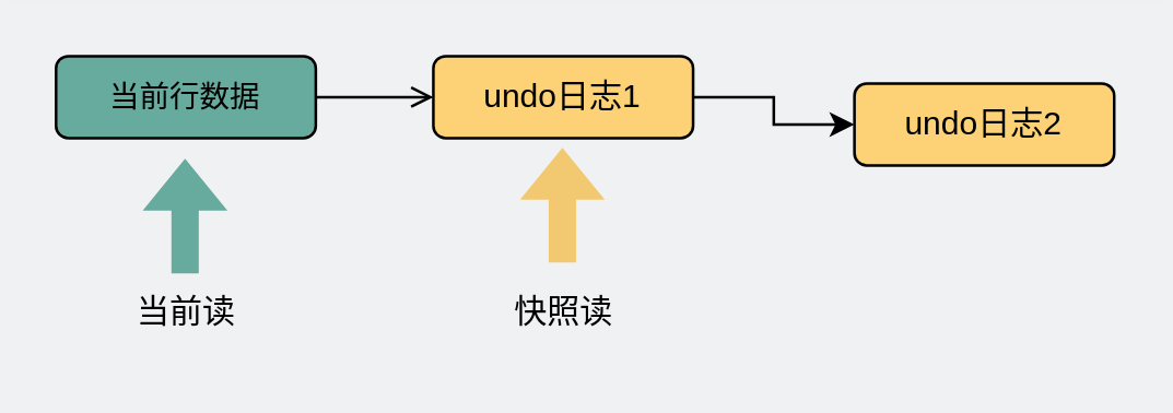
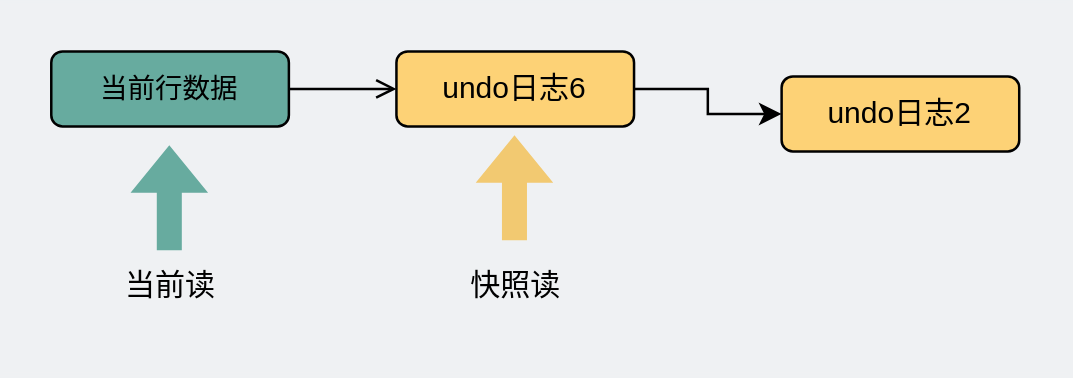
  <mxCell id="0" />
  <mxCell id="1" parent="0" />
  <mxCell id="2" style="edgeStyle=orthogonalEdgeStyle;rounded=0;orthogonalLoop=1;jettySize=auto;html=1;exitX=1;exitY=0.5;exitDx=0;exitDy=0;endArrow=open;" parent="1" source="3" target="5" edge="1"><mxGeometry relative="1" as="geometry" /></mxCell>
  <mxCell id="3" value="&lt;span style=&quot;font-size: 11px&quot;&gt;当前行数据&lt;/span&gt;" style="rounded=1;whiteSpace=wrap;html=1;fillColor=#67AB9F;" parent="1" vertex="1"><mxGeometry x="20" y="20" width="95" height="30" as="geometry" /></mxCell>
  <mxCell id="4" style="edgeStyle=orthogonalEdgeStyle;rounded=0;orthogonalLoop=1;jettySize=auto;html=1;exitX=1;exitY=0.5;exitDx=0;exitDy=0;entryX=0;entryY=0.5;entryDx=0;entryDy=0;" parent="1" source="5" target="6" edge="1"><mxGeometry relative="1" as="geometry" /></mxCell>
- <mxCell id="5" value="undo日志1" style="rounded=1;whiteSpace=wrap;html=1;fillColor=#FDD276;" parent="1" vertex="1"><mxGeometry x="158" y="20" width="95" height="30" as="geometry" /></mxCell>
+ <mxCell id="5" value="undo日志6" style="rounded=1;whiteSpace=wrap;html=1;fillColor=#FDD276;" parent="1" vertex="1"><mxGeometry x="158" y="20" width="95" height="30" as="geometry" /></mxCell>
  <mxCell id="6" value="undo日志2" style="rounded=1;whiteSpace=wrap;html=1;fillColor=#FDD276;" parent="1" vertex="1"><mxGeometry x="312" y="30" width="95" height="30" as="geometry" /></mxCell>
  <mxCell id="7" value="" style="shape=flexArrow;endArrow=classic;html=1;rounded=0;strokeColor=none;fillColor=#67AB9F;" parent="1" edge="1"><mxGeometry width="50" height="50" relative="1" as="geometry"><mxPoint x="67.19" y="100" as="sourcePoint" /><mxPoint x="67.19" y="57" as="targetPoint" /></mxGeometry></mxCell>
  <mxCell id="8" value="当前读" style="text;html=1;strokeColor=none;fillColor=none;align=center;verticalAlign=middle;whiteSpace=wrap;rounded=0;" parent="1" vertex="1"><mxGeometry x="37.5" y="99" width="60" height="30" as="geometry" /></mxCell>
  <mxCell id="9" value="" style="shape=flexArrow;endArrow=classic;html=1;rounded=0;strokeColor=none;fillColor=#F2C971;" parent="1" edge="1"><mxGeometry width="50" height="50" relative="1" as="geometry"><mxPoint x="205.19" y="96" as="sourcePoint" /><mxPoint x="205.19" y="53" as="targetPoint" /></mxGeometry></mxCell>
  <mxCell id="10" value="快照读" style="text;html=1;strokeColor=none;fillColor=none;align=center;verticalAlign=middle;whiteSpace=wrap;rounded=0;" parent="1" vertex="1"><mxGeometry x="175.5" y="99" width="60" height="30" as="geometry" /></mxCell>
